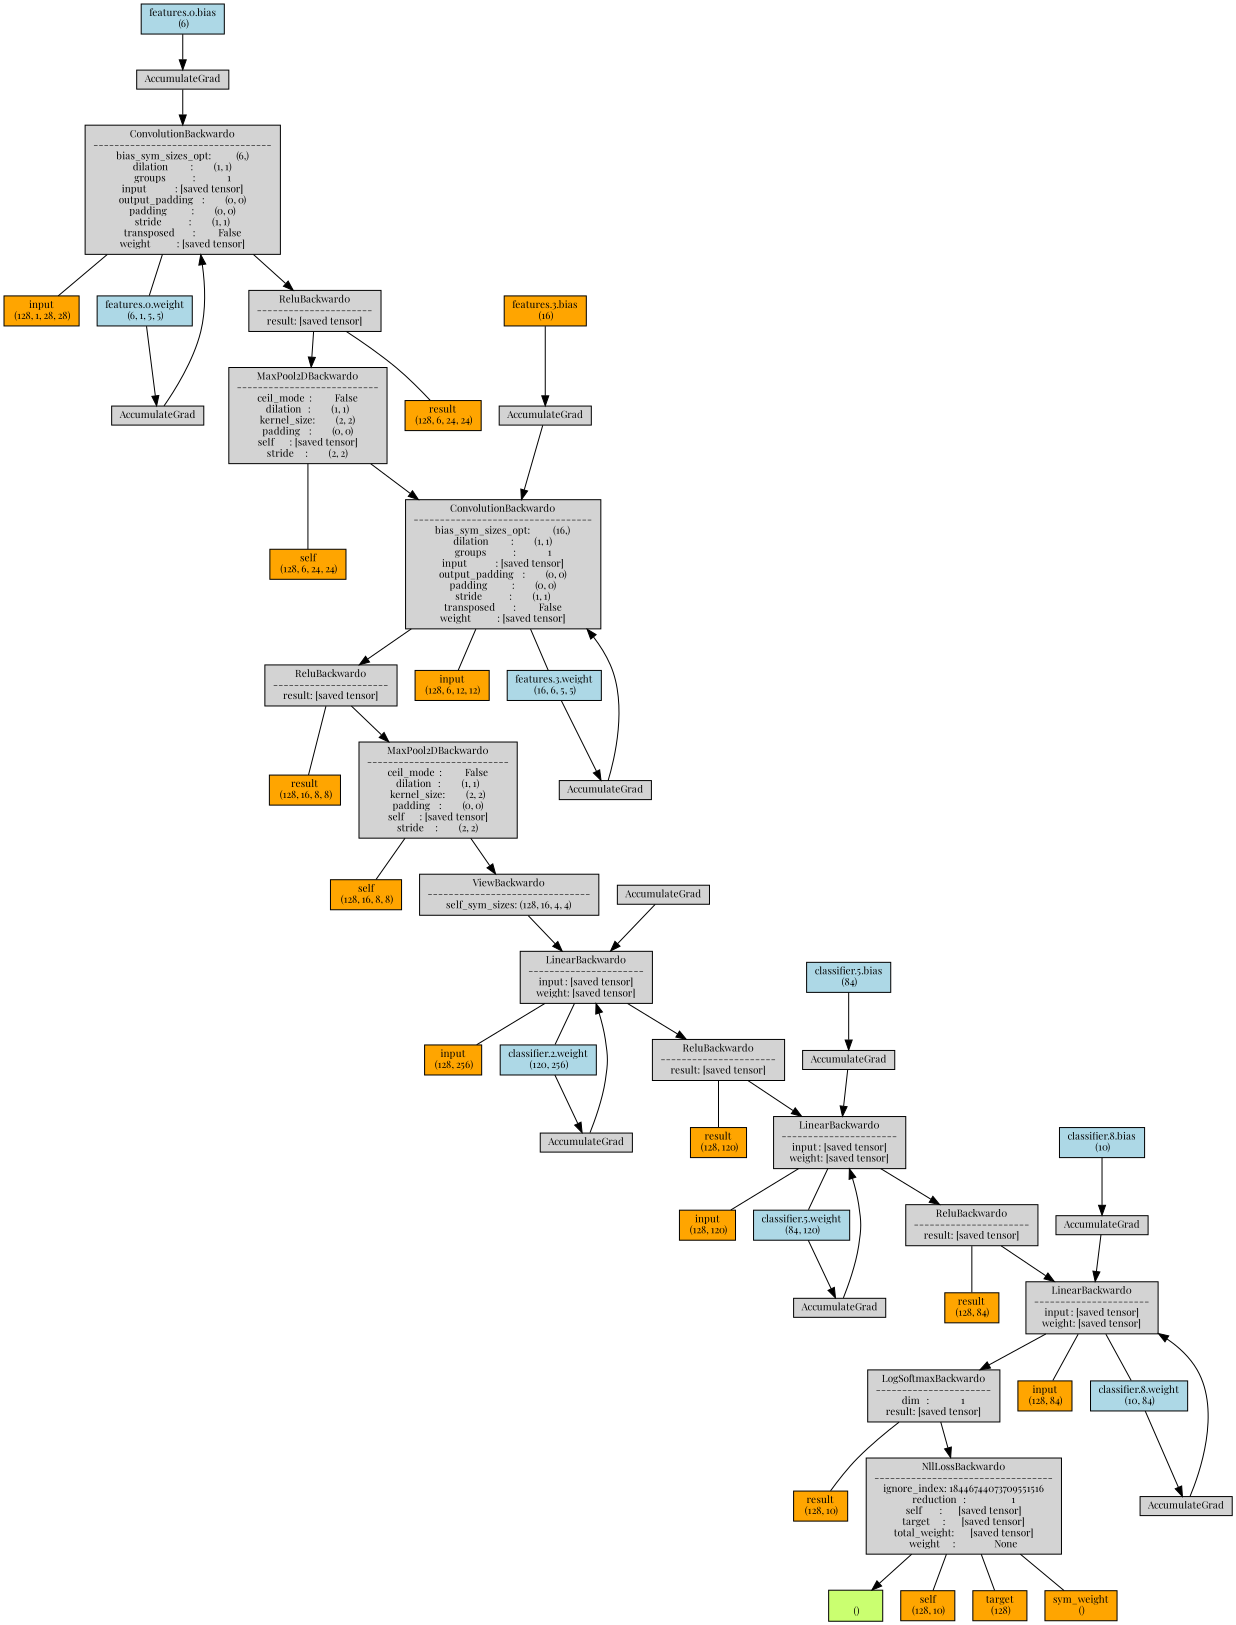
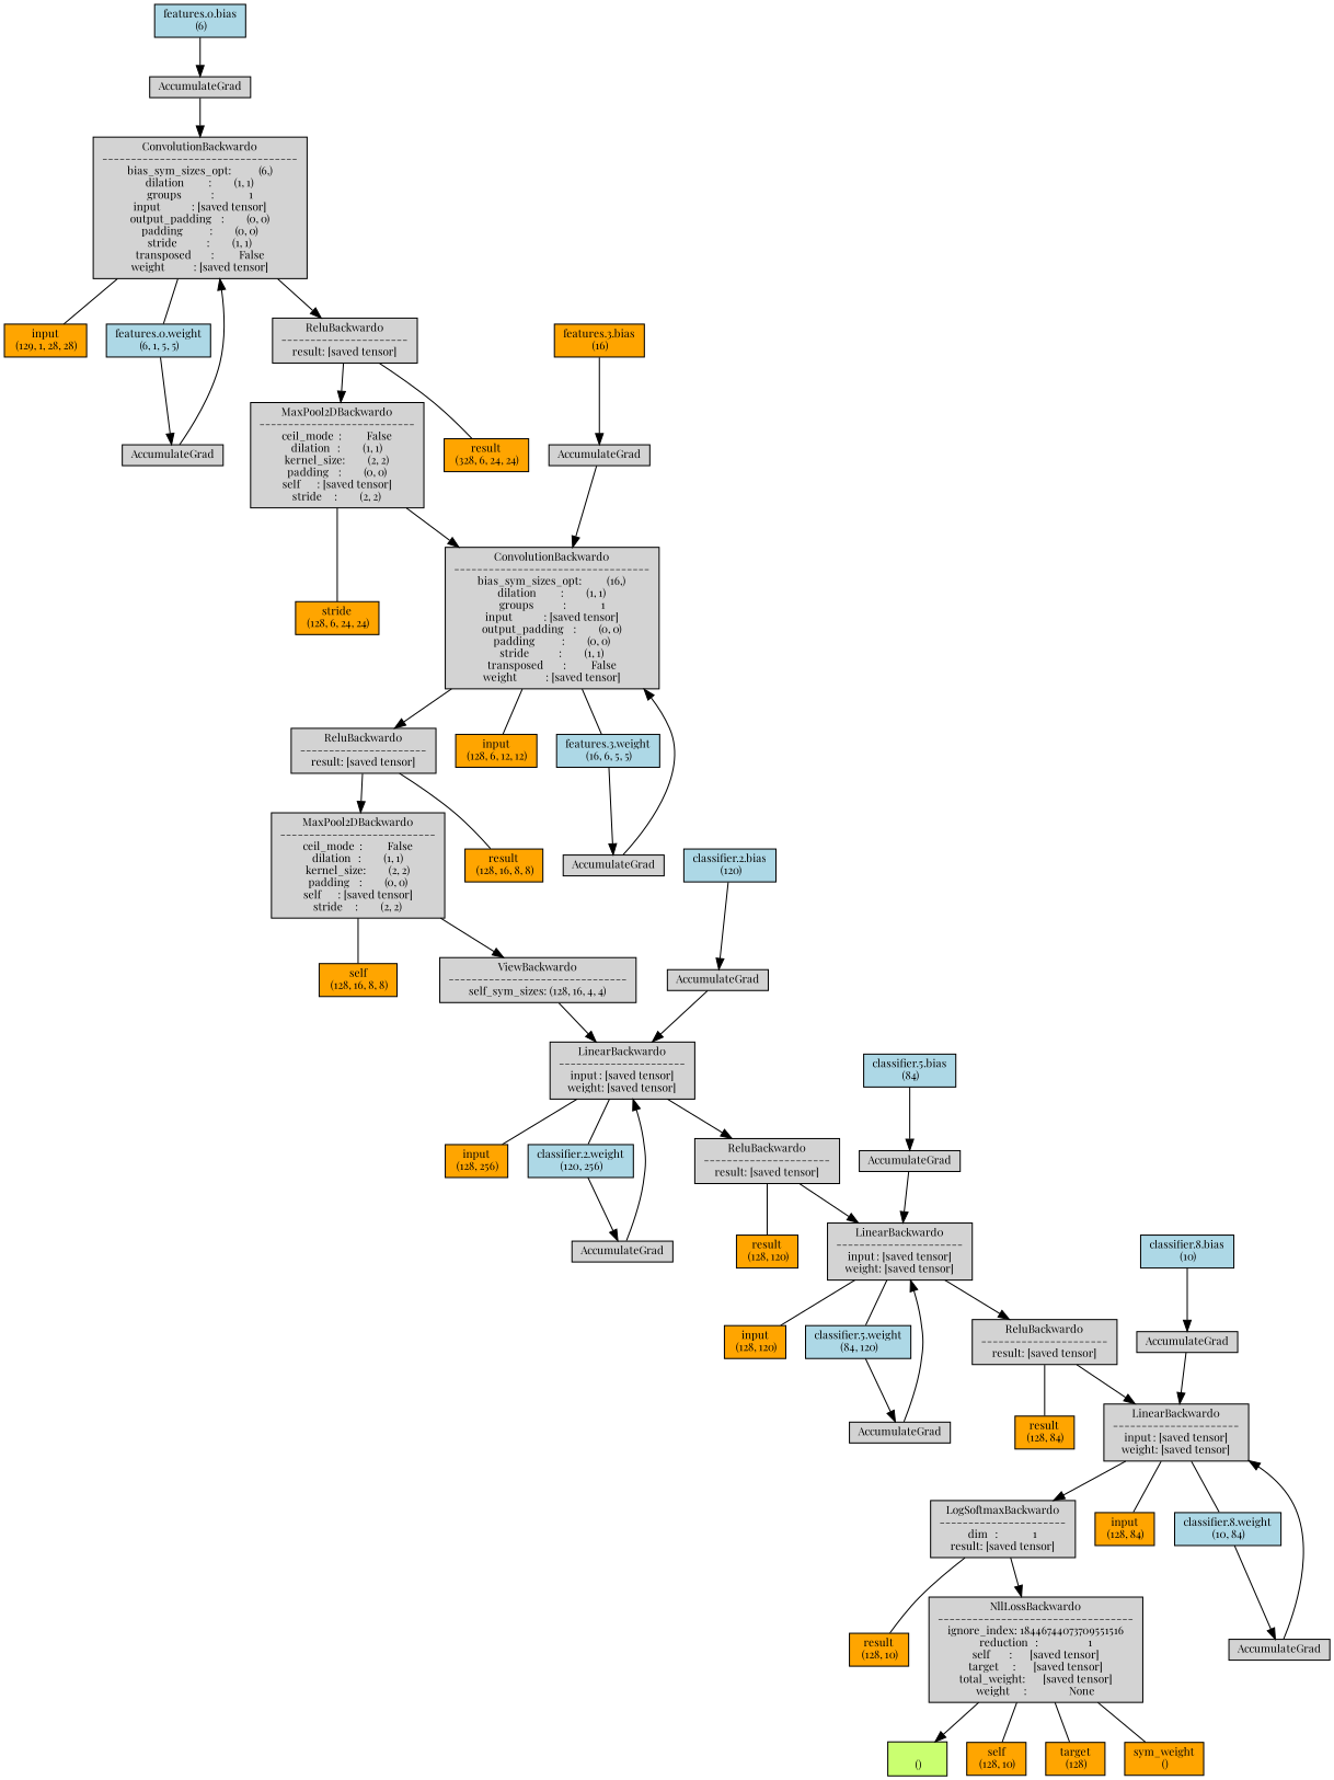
  digraph {
    fontname="Playfair Display"
    node [align=left fontname="Playfair Display" fontsize=10 ranksep=0.1 shape=box style=filled]
    edge [fontname="Playfair Display"]
    n1 [fillcolor=darkolivegreen1 height=0.2 label="\n ()"]
    n2 [height=0.2 label="NllLossBackward0\n----------------------------------\nignore_index: 18446744073709551516\nreduction   :                    1\nself        :       [saved tensor]\ntarget      :       [saved tensor]\ntotal_weight:       [saved tensor]\nweight      :                 None"]
    n3 [fillcolor=orange height=0.2 label="self\n (128, 10)"]
    n4 [fillcolor=orange height=0.2 label="target\n (128)"]
    n5 [fillcolor=orange height=0.2 label="sym_weight\n ()"]
    n6 [height=0.2 label="LogSoftmaxBackward0\n----------------------\ndim   :              1\nresult: [saved tensor]"]
    n7 [fillcolor=orange height=0.2 label="result\n (128, 10)"]
    n8 [height=0.2 label="LinearBackward0\n----------------------\ninput : [saved tensor]\nweight: [saved tensor]"]
    n9 [fillcolor=orange height=0.2 label="input\n (128, 84)"]
    n10 [fillcolor=lightblue height=0.2 label="classifier.8.weight\n (10, 84)"]
    n11 [height=0.2 label=AccumulateGrad]
    n12 [height=0.2 label="ReluBackward0\n----------------------\nresult: [saved tensor]"]
    n13 [fillcolor=orange height=0.2 label="result\n (128, 84)"]
    n14 [height=0.2 label="LinearBackward0\n----------------------\ninput : [saved tensor]\nweight: [saved tensor]"]
    n15 [fillcolor=orange height=0.2 label="input\n (128, 120)"]
    n16 [fillcolor=lightblue height=0.2 label="classifier.5.weight\n (84, 120)"]
    n17 [height=0.2 label=AccumulateGrad]
    n18 [height=0.2 label="ReluBackward0\n----------------------\nresult: [saved tensor]"]
    n19 [fillcolor=orange height=0.2 label="result\n (128, 120)"]
    n20 [height=0.2 label="LinearBackward0\n----------------------\ninput : [saved tensor]\nweight: [saved tensor]"]
    n21 [fillcolor=orange height=0.2 label="input\n (128, 256)"]
    n22 [fillcolor=lightblue height=0.2 label="classifier.2.weight\n (120, 256)"]
    n23 [height=0.2 label=AccumulateGrad]
    n24 [height=0.2 label="ViewBackward0\n-------------------------------\nself_sym_sizes: (128, 16, 4, 4)"]
    n25 [height=0.2 label="MaxPool2DBackward0\n---------------------------\nceil_mode  :          False\ndilation   :         (1, 1)\nkernel_size:         (2, 2)\npadding    :         (0, 0)\nself       : [saved tensor]\nstride     :         (2, 2)"]
    n26 [fillcolor=orange height=0.2 label="self\n (128, 16, 8, 8)"]
    n27 [height=0.2 label="ReluBackward0\n----------------------\nresult: [saved tensor]"]
    n28 [fillcolor=orange height=0.2 label="result\n (128, 16, 8, 8)"]
    n29 [height=0.2 label="ConvolutionBackward0\n----------------------------------\nbias_sym_sizes_opt:          (16,)\ndilation          :         (1, 1)\ngroups            :              1\ninput             : [saved tensor]\noutput_padding    :         (0, 0)\npadding           :         (0, 0)\nstride            :         (1, 1)\ntransposed        :          False\nweight            : [saved tensor]"]
    n30 [fillcolor=orange height=0.2 label="input\n (128, 6, 12, 12)"]
    n31 [fillcolor=lightblue height=0.2 label="features.3.weight\n (16, 6, 5, 5)"]
    n32 [height=0.2 label=AccumulateGrad]
    n33 [height=0.2 label="MaxPool2DBackward0\n---------------------------\nceil_mode  :          False\ndilation   :         (1, 1)\nkernel_size:         (2, 2)\npadding    :         (0, 0)\nself       : [saved tensor]\nstride     :         (2, 2)"]
-   n34 [fillcolor=orange height=0.2 label="self\n (128, 6, 24, 24)"]
+   n34 [fillcolor=orange height=0.2 label="stride\n (128, 6, 24, 24)"]
    n35 [height=0.2 label="ReluBackward0\n----------------------\nresult: [saved tensor]"]
-   n36 [fillcolor=orange height=0.2 label="result\n (128, 6, 24, 24)"]
+   n36 [fillcolor=orange height=0.2 label="result\n (328, 6, 24, 24)"]
    n37 [height=0.2 label="ConvolutionBackward0\n----------------------------------\nbias_sym_sizes_opt:           (6,)\ndilation          :         (1, 1)\ngroups            :              1\ninput             : [saved tensor]\noutput_padding    :         (0, 0)\npadding           :         (0, 0)\nstride            :         (1, 1)\ntransposed        :          False\nweight            : [saved tensor]"]
-   n38 [fillcolor=orange height=0.2 label="input\n (128, 1, 28, 28)"]
+   n38 [fillcolor=orange height=0.2 label="input\n (129, 1, 28, 28)"]
    n39 [fillcolor=lightblue height=0.2 label="features.0.weight\n (6, 1, 5, 5)"]
    n40 [height=0.2 label=AccumulateGrad]
    n41 [height=0.2 label=AccumulateGrad]
    n42 [fillcolor=lightblue height=0.2 label="features.0.bias\n (6)"]
    n43 [height=0.2 label=AccumulateGrad]
    n44 [fillcolor=orange height=0.2 label="features.3.bias\n (16)"]
    n45 [height=0.2 label=AccumulateGrad]
+   n46 [fillcolor=lightblue height=0.2 label="classifier.2.bias\n (120)"]
    n47 [height=0.2 label=AccumulateGrad]
    n48 [fillcolor=lightblue height=0.2 label="classifier.5.bias\n (84)"]
    n49 [height=0.2 label=AccumulateGrad]
    n50 [fillcolor=lightblue height=0.2 label="classifier.8.bias\n (10)"]
    n2 -> n1
    n2 -> n3 [dir=none]
    n2 -> n4 [dir=none]
    n2 -> n5 [dir=none]
    n6 -> n2
    n6 -> n7 [dir=none]
    n8 -> n6
    n8 -> n9 [dir=none]
    n8 -> n10 [dir=none]
    n10 -> n11
    n11 -> n8
    n12 -> n8
    n12 -> n13 [dir=none]
    n14 -> n12
    n14 -> n15 [dir=none]
    n14 -> n16 [dir=none]
    n16 -> n17
    n17 -> n14
    n18 -> n14
    n18 -> n19 [dir=none]
    n20 -> n18
    n20 -> n21 [dir=none]
    n20 -> n22 [dir=none]
    n22 -> n23
    n23 -> n20
    n24 -> n20
    n25 -> n24
    n25 -> n26 [dir=none]
    n27 -> n25
    n27 -> n28 [dir=none]
    n29 -> n27
    n29 -> n30 [dir=none]
    n29 -> n31 [dir=none]
    n31 -> n32
    n32 -> n29
    n33 -> n29
    n33 -> n34 [dir=none]
    n35 -> n33
    n35 -> n36 [dir=none]
    n37 -> n35
    n37 -> n38 [dir=none]
    n37 -> n39 [dir=none]
    n39 -> n40
    n40 -> n37
    n41 -> n37
    n42 -> n41
    n43 -> n29
    n44 -> n43
    n45 -> n20
+   n46 -> n45
    n47 -> n14
    n48 -> n47
    n49 -> n8
    n50 -> n49
  }
